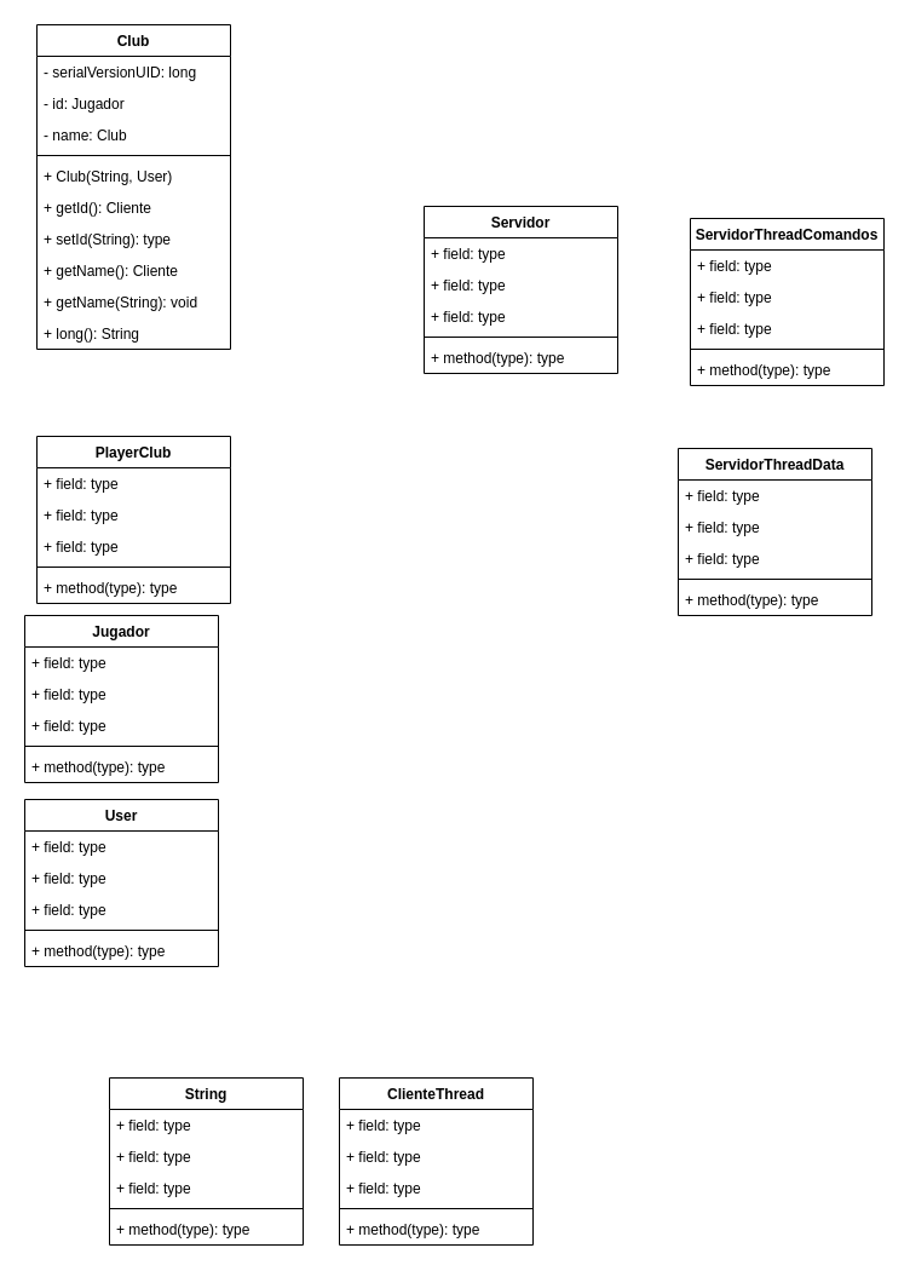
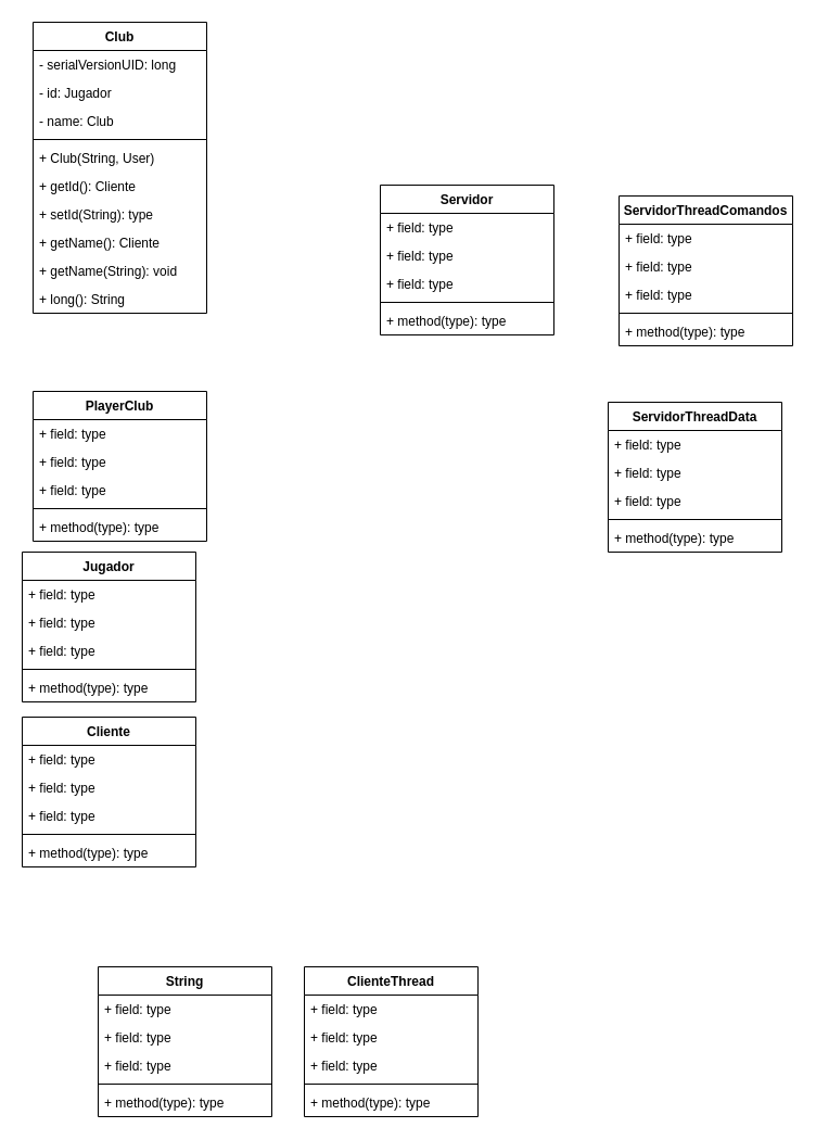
  <mxCell id="0" />
  <mxCell id="1" parent="0" />
  <mxCell id="2" value="Club" style="swimlane;fontStyle=1;align=center;verticalAlign=top;childLayout=stackLayout;horizontal=1;startSize=26;horizontalStack=0;resizeParent=1;resizeParentMax=0;resizeLast=0;collapsible=1;marginBottom=0;" vertex="1" parent="1"><mxGeometry x="30" y="20" width="160" height="268" as="geometry" /></mxCell>
  <mxCell id="3" value="- serialVersionUID: long" style="text;strokeColor=none;fillColor=none;align=left;verticalAlign=top;spacingLeft=4;spacingRight=4;overflow=hidden;rotatable=0;points=[[0,0.5],[1,0.5]];portConstraint=eastwest;" vertex="1" parent="2"><mxGeometry y="26" width="160" height="26" as="geometry" /></mxCell>
  <mxCell id="4" value="- id: Jugador" style="text;strokeColor=none;fillColor=none;align=left;verticalAlign=top;spacingLeft=4;spacingRight=4;overflow=hidden;rotatable=0;points=[[0,0.5],[1,0.5]];portConstraint=eastwest;" vertex="1" parent="2"><mxGeometry y="52" width="160" height="26" as="geometry" /></mxCell>
  <mxCell id="5" value="- name: Club" style="text;strokeColor=none;fillColor=none;align=left;verticalAlign=top;spacingLeft=4;spacingRight=4;overflow=hidden;rotatable=0;points=[[0,0.5],[1,0.5]];portConstraint=eastwest;" vertex="1" parent="2"><mxGeometry y="78" width="160" height="26" as="geometry" /></mxCell>
  <mxCell id="6" value="" style="line;strokeWidth=1;fillColor=none;align=left;verticalAlign=middle;spacingTop=-1;spacingLeft=3;spacingRight=3;rotatable=0;labelPosition=right;points=[];portConstraint=eastwest;strokeColor=inherit;" vertex="1" parent="2"><mxGeometry y="104" width="160" height="8" as="geometry" /></mxCell>
  <mxCell id="7" value="+ Club(String, User)" style="text;strokeColor=none;fillColor=none;align=left;verticalAlign=top;spacingLeft=4;spacingRight=4;overflow=hidden;rotatable=0;points=[[0,0.5],[1,0.5]];portConstraint=eastwest;" vertex="1" parent="2"><mxGeometry y="112" width="160" height="26" as="geometry" /></mxCell>
  <mxCell id="8" value="+ getId(): Cliente" style="text;strokeColor=none;fillColor=none;align=left;verticalAlign=top;spacingLeft=4;spacingRight=4;overflow=hidden;rotatable=0;points=[[0,0.5],[1,0.5]];portConstraint=eastwest;" vertex="1" parent="2"><mxGeometry y="138" width="160" height="26" as="geometry" /></mxCell>
  <mxCell id="9" value="+ setId(String): type" style="text;strokeColor=none;fillColor=none;align=left;verticalAlign=top;spacingLeft=4;spacingRight=4;overflow=hidden;rotatable=0;points=[[0,0.5],[1,0.5]];portConstraint=eastwest;" vertex="1" parent="2"><mxGeometry y="164" width="160" height="26" as="geometry" /></mxCell>
  <mxCell id="10" value="+ getName(): Cliente" style="text;strokeColor=none;fillColor=none;align=left;verticalAlign=top;spacingLeft=4;spacingRight=4;overflow=hidden;rotatable=0;points=[[0,0.5],[1,0.5]];portConstraint=eastwest;" vertex="1" parent="2"><mxGeometry y="190" width="160" height="26" as="geometry" /></mxCell>
  <mxCell id="11" value="+ getName(String): void" style="text;strokeColor=none;fillColor=none;align=left;verticalAlign=top;spacingLeft=4;spacingRight=4;overflow=hidden;rotatable=0;points=[[0,0.5],[1,0.5]];portConstraint=eastwest;" vertex="1" parent="2"><mxGeometry y="216" width="160" height="26" as="geometry" /></mxCell>
  <mxCell id="12" value="+ long(): String" style="text;strokeColor=none;fillColor=none;align=left;verticalAlign=top;spacingLeft=4;spacingRight=4;overflow=hidden;rotatable=0;points=[[0,0.5],[1,0.5]];portConstraint=eastwest;" vertex="1" parent="2"><mxGeometry y="242" width="160" height="26" as="geometry" /></mxCell>
  <mxCell id="13" value="Jugador" style="swimlane;fontStyle=1;align=center;verticalAlign=top;childLayout=stackLayout;horizontal=1;startSize=26;horizontalStack=0;resizeParent=1;resizeParentMax=0;resizeLast=0;collapsible=1;marginBottom=0;" vertex="1" parent="1"><mxGeometry x="20" y="508" width="160" height="138" as="geometry" /></mxCell>
  <mxCell id="14" value="+ field: type" style="text;strokeColor=none;fillColor=none;align=left;verticalAlign=top;spacingLeft=4;spacingRight=4;overflow=hidden;rotatable=0;points=[[0,0.5],[1,0.5]];portConstraint=eastwest;" vertex="1" parent="13"><mxGeometry y="26" width="160" height="26" as="geometry" /></mxCell>
  <mxCell id="15" value="+ field: type" style="text;strokeColor=none;fillColor=none;align=left;verticalAlign=top;spacingLeft=4;spacingRight=4;overflow=hidden;rotatable=0;points=[[0,0.5],[1,0.5]];portConstraint=eastwest;" vertex="1" parent="13"><mxGeometry y="52" width="160" height="26" as="geometry" /></mxCell>
  <mxCell id="16" value="+ field: type" style="text;strokeColor=none;fillColor=none;align=left;verticalAlign=top;spacingLeft=4;spacingRight=4;overflow=hidden;rotatable=0;points=[[0,0.5],[1,0.5]];portConstraint=eastwest;" vertex="1" parent="13"><mxGeometry y="78" width="160" height="26" as="geometry" /></mxCell>
  <mxCell id="17" value="" style="line;strokeWidth=1;fillColor=none;align=left;verticalAlign=middle;spacingTop=-1;spacingLeft=3;spacingRight=3;rotatable=0;labelPosition=right;points=[];portConstraint=eastwest;strokeColor=inherit;" vertex="1" parent="13"><mxGeometry y="104" width="160" height="8" as="geometry" /></mxCell>
  <mxCell id="18" value="+ method(type): type" style="text;strokeColor=none;fillColor=none;align=left;verticalAlign=top;spacingLeft=4;spacingRight=4;overflow=hidden;rotatable=0;points=[[0,0.5],[1,0.5]];portConstraint=eastwest;" vertex="1" parent="13"><mxGeometry y="112" width="160" height="26" as="geometry" /></mxCell>
  <mxCell id="19" value="PlayerClub" style="swimlane;fontStyle=1;align=center;verticalAlign=top;childLayout=stackLayout;horizontal=1;startSize=26;horizontalStack=0;resizeParent=1;resizeParentMax=0;resizeLast=0;collapsible=1;marginBottom=0;" vertex="1" parent="1"><mxGeometry x="30" y="360" width="160" height="138" as="geometry" /></mxCell>
  <mxCell id="20" value="+ field: type" style="text;strokeColor=none;fillColor=none;align=left;verticalAlign=top;spacingLeft=4;spacingRight=4;overflow=hidden;rotatable=0;points=[[0,0.5],[1,0.5]];portConstraint=eastwest;" vertex="1" parent="19"><mxGeometry y="26" width="160" height="26" as="geometry" /></mxCell>
  <mxCell id="21" value="+ field: type" style="text;strokeColor=none;fillColor=none;align=left;verticalAlign=top;spacingLeft=4;spacingRight=4;overflow=hidden;rotatable=0;points=[[0,0.5],[1,0.5]];portConstraint=eastwest;" vertex="1" parent="19"><mxGeometry y="52" width="160" height="26" as="geometry" /></mxCell>
  <mxCell id="22" value="+ field: type" style="text;strokeColor=none;fillColor=none;align=left;verticalAlign=top;spacingLeft=4;spacingRight=4;overflow=hidden;rotatable=0;points=[[0,0.5],[1,0.5]];portConstraint=eastwest;" vertex="1" parent="19"><mxGeometry y="78" width="160" height="26" as="geometry" /></mxCell>
  <mxCell id="23" value="" style="line;strokeWidth=1;fillColor=none;align=left;verticalAlign=middle;spacingTop=-1;spacingLeft=3;spacingRight=3;rotatable=0;labelPosition=right;points=[];portConstraint=eastwest;strokeColor=inherit;" vertex="1" parent="19"><mxGeometry y="104" width="160" height="8" as="geometry" /></mxCell>
  <mxCell id="24" value="+ method(type): type" style="text;strokeColor=none;fillColor=none;align=left;verticalAlign=top;spacingLeft=4;spacingRight=4;overflow=hidden;rotatable=0;points=[[0,0.5],[1,0.5]];portConstraint=eastwest;" vertex="1" parent="19"><mxGeometry y="112" width="160" height="26" as="geometry" /></mxCell>
- <mxCell id="25" value="User" style="swimlane;fontStyle=1;align=center;verticalAlign=top;childLayout=stackLayout;horizontal=1;startSize=26;horizontalStack=0;resizeParent=1;resizeParentMax=0;resizeLast=0;collapsible=1;marginBottom=0;" vertex="1" parent="1"><mxGeometry x="20" y="660" width="160" height="138" as="geometry" /></mxCell>
+ <mxCell id="25" value="Cliente" style="swimlane;fontStyle=1;align=center;verticalAlign=top;childLayout=stackLayout;horizontal=1;startSize=26;horizontalStack=0;resizeParent=1;resizeParentMax=0;resizeLast=0;collapsible=1;marginBottom=0;" vertex="1" parent="1"><mxGeometry x="20" y="660" width="160" height="138" as="geometry" /></mxCell>
  <mxCell id="26" value="+ field: type" style="text;strokeColor=none;fillColor=none;align=left;verticalAlign=top;spacingLeft=4;spacingRight=4;overflow=hidden;rotatable=0;points=[[0,0.5],[1,0.5]];portConstraint=eastwest;" vertex="1" parent="25"><mxGeometry y="26" width="160" height="26" as="geometry" /></mxCell>
  <mxCell id="27" value="+ field: type" style="text;strokeColor=none;fillColor=none;align=left;verticalAlign=top;spacingLeft=4;spacingRight=4;overflow=hidden;rotatable=0;points=[[0,0.5],[1,0.5]];portConstraint=eastwest;" vertex="1" parent="25"><mxGeometry y="52" width="160" height="26" as="geometry" /></mxCell>
  <mxCell id="28" value="+ field: type" style="text;strokeColor=none;fillColor=none;align=left;verticalAlign=top;spacingLeft=4;spacingRight=4;overflow=hidden;rotatable=0;points=[[0,0.5],[1,0.5]];portConstraint=eastwest;" vertex="1" parent="25"><mxGeometry y="78" width="160" height="26" as="geometry" /></mxCell>
  <mxCell id="29" value="" style="line;strokeWidth=1;fillColor=none;align=left;verticalAlign=middle;spacingTop=-1;spacingLeft=3;spacingRight=3;rotatable=0;labelPosition=right;points=[];portConstraint=eastwest;strokeColor=inherit;" vertex="1" parent="25"><mxGeometry y="104" width="160" height="8" as="geometry" /></mxCell>
  <mxCell id="30" value="+ method(type): type" style="text;strokeColor=none;fillColor=none;align=left;verticalAlign=top;spacingLeft=4;spacingRight=4;overflow=hidden;rotatable=0;points=[[0,0.5],[1,0.5]];portConstraint=eastwest;" vertex="1" parent="25"><mxGeometry y="112" width="160" height="26" as="geometry" /></mxCell>
  <mxCell id="31" value="Servidor" style="swimlane;fontStyle=1;align=center;verticalAlign=top;childLayout=stackLayout;horizontal=1;startSize=26;horizontalStack=0;resizeParent=1;resizeParentMax=0;resizeLast=0;collapsible=1;marginBottom=0;" vertex="1" parent="1"><mxGeometry x="350" y="170" width="160" height="138" as="geometry" /></mxCell>
  <mxCell id="32" value="+ field: type" style="text;strokeColor=none;fillColor=none;align=left;verticalAlign=top;spacingLeft=4;spacingRight=4;overflow=hidden;rotatable=0;points=[[0,0.5],[1,0.5]];portConstraint=eastwest;" vertex="1" parent="31"><mxGeometry y="26" width="160" height="26" as="geometry" /></mxCell>
  <mxCell id="33" value="+ field: type" style="text;strokeColor=none;fillColor=none;align=left;verticalAlign=top;spacingLeft=4;spacingRight=4;overflow=hidden;rotatable=0;points=[[0,0.5],[1,0.5]];portConstraint=eastwest;" vertex="1" parent="31"><mxGeometry y="52" width="160" height="26" as="geometry" /></mxCell>
  <mxCell id="34" value="+ field: type" style="text;strokeColor=none;fillColor=none;align=left;verticalAlign=top;spacingLeft=4;spacingRight=4;overflow=hidden;rotatable=0;points=[[0,0.5],[1,0.5]];portConstraint=eastwest;" vertex="1" parent="31"><mxGeometry y="78" width="160" height="26" as="geometry" /></mxCell>
  <mxCell id="35" value="" style="line;strokeWidth=1;fillColor=none;align=left;verticalAlign=middle;spacingTop=-1;spacingLeft=3;spacingRight=3;rotatable=0;labelPosition=right;points=[];portConstraint=eastwest;strokeColor=inherit;" vertex="1" parent="31"><mxGeometry y="104" width="160" height="8" as="geometry" /></mxCell>
  <mxCell id="36" value="+ method(type): type" style="text;strokeColor=none;fillColor=none;align=left;verticalAlign=top;spacingLeft=4;spacingRight=4;overflow=hidden;rotatable=0;points=[[0,0.5],[1,0.5]];portConstraint=eastwest;" vertex="1" parent="31"><mxGeometry y="112" width="160" height="26" as="geometry" /></mxCell>
  <mxCell id="37" value="String" style="swimlane;fontStyle=1;align=center;verticalAlign=top;childLayout=stackLayout;horizontal=1;startSize=26;horizontalStack=0;resizeParent=1;resizeParentMax=0;resizeLast=0;collapsible=1;marginBottom=0;" vertex="1" parent="1"><mxGeometry x="90" y="890" width="160" height="138" as="geometry" /></mxCell>
  <mxCell id="38" value="+ field: type" style="text;strokeColor=none;fillColor=none;align=left;verticalAlign=top;spacingLeft=4;spacingRight=4;overflow=hidden;rotatable=0;points=[[0,0.5],[1,0.5]];portConstraint=eastwest;" vertex="1" parent="37"><mxGeometry y="26" width="160" height="26" as="geometry" /></mxCell>
  <mxCell id="39" value="+ field: type" style="text;strokeColor=none;fillColor=none;align=left;verticalAlign=top;spacingLeft=4;spacingRight=4;overflow=hidden;rotatable=0;points=[[0,0.5],[1,0.5]];portConstraint=eastwest;" vertex="1" parent="37"><mxGeometry y="52" width="160" height="26" as="geometry" /></mxCell>
  <mxCell id="40" value="+ field: type" style="text;strokeColor=none;fillColor=none;align=left;verticalAlign=top;spacingLeft=4;spacingRight=4;overflow=hidden;rotatable=0;points=[[0,0.5],[1,0.5]];portConstraint=eastwest;" vertex="1" parent="37"><mxGeometry y="78" width="160" height="26" as="geometry" /></mxCell>
  <mxCell id="41" value="" style="line;strokeWidth=1;fillColor=none;align=left;verticalAlign=middle;spacingTop=-1;spacingLeft=3;spacingRight=3;rotatable=0;labelPosition=right;points=[];portConstraint=eastwest;strokeColor=inherit;" vertex="1" parent="37"><mxGeometry y="104" width="160" height="8" as="geometry" /></mxCell>
  <mxCell id="42" value="+ method(type): type" style="text;strokeColor=none;fillColor=none;align=left;verticalAlign=top;spacingLeft=4;spacingRight=4;overflow=hidden;rotatable=0;points=[[0,0.5],[1,0.5]];portConstraint=eastwest;" vertex="1" parent="37"><mxGeometry y="112" width="160" height="26" as="geometry" /></mxCell>
  <mxCell id="43" value="ClienteThread" style="swimlane;fontStyle=1;align=center;verticalAlign=top;childLayout=stackLayout;horizontal=1;startSize=26;horizontalStack=0;resizeParent=1;resizeParentMax=0;resizeLast=0;collapsible=1;marginBottom=0;" vertex="1" parent="1"><mxGeometry x="280" y="890" width="160" height="138" as="geometry" /></mxCell>
  <mxCell id="44" value="+ field: type" style="text;strokeColor=none;fillColor=none;align=left;verticalAlign=top;spacingLeft=4;spacingRight=4;overflow=hidden;rotatable=0;points=[[0,0.5],[1,0.5]];portConstraint=eastwest;" vertex="1" parent="43"><mxGeometry y="26" width="160" height="26" as="geometry" /></mxCell>
  <mxCell id="45" value="+ field: type" style="text;strokeColor=none;fillColor=none;align=left;verticalAlign=top;spacingLeft=4;spacingRight=4;overflow=hidden;rotatable=0;points=[[0,0.5],[1,0.5]];portConstraint=eastwest;" vertex="1" parent="43"><mxGeometry y="52" width="160" height="26" as="geometry" /></mxCell>
  <mxCell id="46" value="+ field: type" style="text;strokeColor=none;fillColor=none;align=left;verticalAlign=top;spacingLeft=4;spacingRight=4;overflow=hidden;rotatable=0;points=[[0,0.5],[1,0.5]];portConstraint=eastwest;" vertex="1" parent="43"><mxGeometry y="78" width="160" height="26" as="geometry" /></mxCell>
  <mxCell id="47" value="" style="line;strokeWidth=1;fillColor=none;align=left;verticalAlign=middle;spacingTop=-1;spacingLeft=3;spacingRight=3;rotatable=0;labelPosition=right;points=[];portConstraint=eastwest;strokeColor=inherit;" vertex="1" parent="43"><mxGeometry y="104" width="160" height="8" as="geometry" /></mxCell>
  <mxCell id="48" value="+ method(type): type" style="text;strokeColor=none;fillColor=none;align=left;verticalAlign=top;spacingLeft=4;spacingRight=4;overflow=hidden;rotatable=0;points=[[0,0.5],[1,0.5]];portConstraint=eastwest;" vertex="1" parent="43"><mxGeometry y="112" width="160" height="26" as="geometry" /></mxCell>
  <mxCell id="49" value="ServidorThreadComandos" style="swimlane;fontStyle=1;align=center;verticalAlign=top;childLayout=stackLayout;horizontal=1;startSize=26;horizontalStack=0;resizeParent=1;resizeParentMax=0;resizeLast=0;collapsible=1;marginBottom=0;" vertex="1" parent="1"><mxGeometry x="570" y="180" width="160" height="138" as="geometry" /></mxCell>
  <mxCell id="50" value="+ field: type" style="text;strokeColor=none;fillColor=none;align=left;verticalAlign=top;spacingLeft=4;spacingRight=4;overflow=hidden;rotatable=0;points=[[0,0.5],[1,0.5]];portConstraint=eastwest;" vertex="1" parent="49"><mxGeometry y="26" width="160" height="26" as="geometry" /></mxCell>
  <mxCell id="51" value="+ field: type" style="text;strokeColor=none;fillColor=none;align=left;verticalAlign=top;spacingLeft=4;spacingRight=4;overflow=hidden;rotatable=0;points=[[0,0.5],[1,0.5]];portConstraint=eastwest;" vertex="1" parent="49"><mxGeometry y="52" width="160" height="26" as="geometry" /></mxCell>
  <mxCell id="52" value="+ field: type" style="text;strokeColor=none;fillColor=none;align=left;verticalAlign=top;spacingLeft=4;spacingRight=4;overflow=hidden;rotatable=0;points=[[0,0.5],[1,0.5]];portConstraint=eastwest;" vertex="1" parent="49"><mxGeometry y="78" width="160" height="26" as="geometry" /></mxCell>
  <mxCell id="53" value="" style="line;strokeWidth=1;fillColor=none;align=left;verticalAlign=middle;spacingTop=-1;spacingLeft=3;spacingRight=3;rotatable=0;labelPosition=right;points=[];portConstraint=eastwest;strokeColor=inherit;" vertex="1" parent="49"><mxGeometry y="104" width="160" height="8" as="geometry" /></mxCell>
  <mxCell id="54" value="+ method(type): type" style="text;strokeColor=none;fillColor=none;align=left;verticalAlign=top;spacingLeft=4;spacingRight=4;overflow=hidden;rotatable=0;points=[[0,0.5],[1,0.5]];portConstraint=eastwest;" vertex="1" parent="49"><mxGeometry y="112" width="160" height="26" as="geometry" /></mxCell>
  <mxCell id="55" value="ServidorThreadData" style="swimlane;fontStyle=1;align=center;verticalAlign=top;childLayout=stackLayout;horizontal=1;startSize=26;horizontalStack=0;resizeParent=1;resizeParentMax=0;resizeLast=0;collapsible=1;marginBottom=0;" vertex="1" parent="1"><mxGeometry x="560" y="370" width="160" height="138" as="geometry" /></mxCell>
  <mxCell id="56" value="+ field: type" style="text;strokeColor=none;fillColor=none;align=left;verticalAlign=top;spacingLeft=4;spacingRight=4;overflow=hidden;rotatable=0;points=[[0,0.5],[1,0.5]];portConstraint=eastwest;" vertex="1" parent="55"><mxGeometry y="26" width="160" height="26" as="geometry" /></mxCell>
  <mxCell id="57" value="+ field: type" style="text;strokeColor=none;fillColor=none;align=left;verticalAlign=top;spacingLeft=4;spacingRight=4;overflow=hidden;rotatable=0;points=[[0,0.5],[1,0.5]];portConstraint=eastwest;" vertex="1" parent="55"><mxGeometry y="52" width="160" height="26" as="geometry" /></mxCell>
  <mxCell id="58" value="+ field: type" style="text;strokeColor=none;fillColor=none;align=left;verticalAlign=top;spacingLeft=4;spacingRight=4;overflow=hidden;rotatable=0;points=[[0,0.5],[1,0.5]];portConstraint=eastwest;" vertex="1" parent="55"><mxGeometry y="78" width="160" height="26" as="geometry" /></mxCell>
  <mxCell id="59" value="" style="line;strokeWidth=1;fillColor=none;align=left;verticalAlign=middle;spacingTop=-1;spacingLeft=3;spacingRight=3;rotatable=0;labelPosition=right;points=[];portConstraint=eastwest;strokeColor=inherit;" vertex="1" parent="55"><mxGeometry y="104" width="160" height="8" as="geometry" /></mxCell>
  <mxCell id="60" value="+ method(type): type" style="text;strokeColor=none;fillColor=none;align=left;verticalAlign=top;spacingLeft=4;spacingRight=4;overflow=hidden;rotatable=0;points=[[0,0.5],[1,0.5]];portConstraint=eastwest;" vertex="1" parent="55"><mxGeometry y="112" width="160" height="26" as="geometry" /></mxCell>
